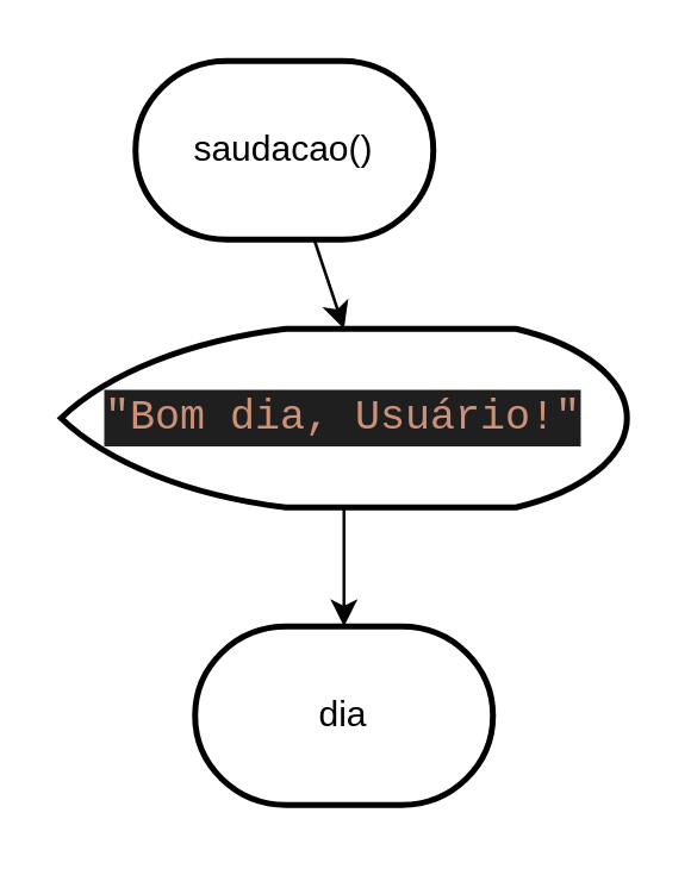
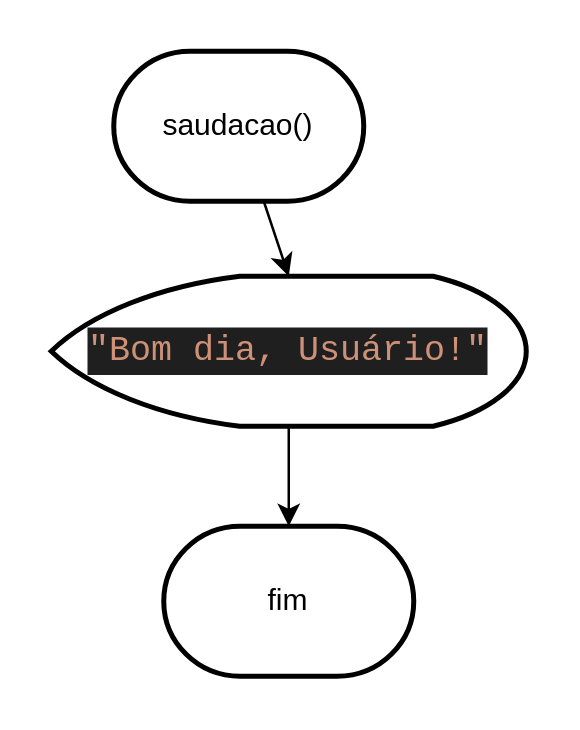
  <mxCell id="0" />
  <mxCell id="1" parent="0" />
  <mxCell id="2" style="edgeStyle=none;html=1;" edge="1" parent="1" source="3"><mxGeometry relative="1" as="geometry"><mxPoint x="115" y="110" as="targetPoint" /></mxGeometry></mxCell>
  <mxCell id="3" value="saudacao()" style="strokeWidth=2;html=1;shape=mxgraph.flowchart.terminator;whiteSpace=wrap;" vertex="1" parent="1"><mxGeometry x="45" y="20" width="100" height="60" as="geometry" /></mxCell>
  <mxCell id="4" style="edgeStyle=none;html=1;" edge="1" parent="1" source="5"><mxGeometry relative="1" as="geometry"><mxPoint x="115" y="210" as="targetPoint" /></mxGeometry></mxCell>
  <mxCell id="5" value="&lt;div style=&quot;color: rgb(204, 204, 204); background-color: rgb(31, 31, 31); font-family: Consolas, &amp;quot;Courier New&amp;quot;, monospace; font-size: 14px; line-height: 19px;&quot;&gt;&lt;span style=&quot;color: #ce9178;&quot;&gt;&quot;Bom dia, Usuário!&quot;&lt;/span&gt;&lt;/div&gt;" style="strokeWidth=2;html=1;shape=mxgraph.flowchart.display;whiteSpace=wrap;" vertex="1" parent="1"><mxGeometry x="20" y="110" width="190" height="60" as="geometry" /></mxCell>
- <mxCell id="6" value="dia" style="strokeWidth=2;html=1;shape=mxgraph.flowchart.terminator;whiteSpace=wrap;" vertex="1" parent="1"><mxGeometry x="65" y="210" width="100" height="60" as="geometry" /></mxCell>
+ <mxCell id="6" value="fim" style="strokeWidth=2;html=1;shape=mxgraph.flowchart.terminator;whiteSpace=wrap;" vertex="1" parent="1"><mxGeometry x="65" y="210" width="100" height="60" as="geometry" /></mxCell>
